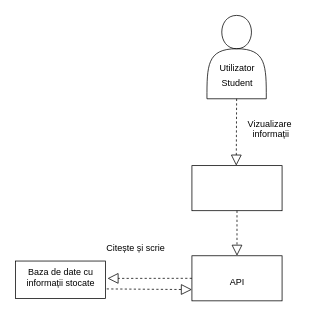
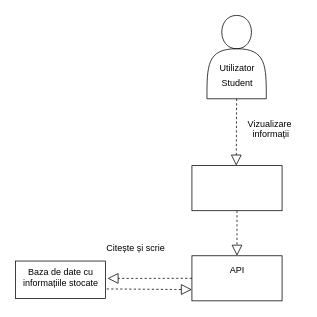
  <mxCell id="0" />
  <mxCell id="1" parent="0" />
  <mxCell id="2" value="" style="rounded=0;whiteSpace=wrap;html=1;" vertex="1" parent="1"><mxGeometry x="255" y="220" width="120" height="60" as="geometry" /></mxCell>
  <mxCell id="3" value="" style="shape=actor;whiteSpace=wrap;html=1;" vertex="1" parent="1"><mxGeometry x="275" y="20" width="79" height="111" as="geometry" /></mxCell>
  <mxCell id="4" value="" style="rounded=0;whiteSpace=wrap;html=1;" vertex="1" parent="1"><mxGeometry x="20" y="347" width="120" height="50" as="geometry" /></mxCell>
  <mxCell id="5" value="Baza de date cu" style="text;html=1;resizable=0;autosize=1;align=center;verticalAlign=middle;points=[];fillColor=none;strokeColor=none;rounded=0;" vertex="1" parent="1"><mxGeometry x="30" y="352" width="100" height="20" as="geometry" /></mxCell>
- <mxCell id="6" value="informații stocate" style="text;html=1;resizable=0;autosize=1;align=center;verticalAlign=middle;points=[];fillColor=none;strokeColor=none;rounded=0;" vertex="1" parent="1"><mxGeometry x="20" y="367" width="120" height="20" as="geometry" /></mxCell>
+ <mxCell id="6" value="informațiile stocate" style="text;html=1;resizable=0;autosize=1;align=center;verticalAlign=middle;points=[];fillColor=none;strokeColor=none;rounded=0;" vertex="1" parent="1"><mxGeometry x="20" y="367" width="120" height="20" as="geometry" /></mxCell>
  <mxCell id="7" value="Utilizator" style="text;html=1;resizable=0;autosize=1;align=center;verticalAlign=middle;points=[];fillColor=none;strokeColor=none;rounded=0;" vertex="1" parent="1"><mxGeometry x="285" y="80" width="60" height="20" as="geometry" /></mxCell>
  <mxCell id="8" value="Student" style="text;html=1;resizable=0;autosize=1;align=center;verticalAlign=middle;points=[];fillColor=none;strokeColor=none;rounded=0;" vertex="1" parent="1"><mxGeometry x="285" y="100" width="60" height="20" as="geometry" /></mxCell>
  <mxCell id="9" value="" style="endArrow=block;dashed=1;endFill=0;endSize=12;html=1;exitX=0.5;exitY=1;exitDx=0;exitDy=0;" edge="1" parent="1" source="3"><mxGeometry width="160" relative="1" as="geometry"><mxPoint x="314" y="170" as="sourcePoint" /><mxPoint x="314" y="220" as="targetPoint" /></mxGeometry></mxCell>
  <mxCell id="10" value="" style="endArrow=block;dashed=1;endFill=0;endSize=12;html=1;exitX=0.5;exitY=1;exitDx=0;exitDy=0;entryX=0.5;entryY=0;entryDx=0;entryDy=0;" edge="1" parent="1" source="2" target="11"><mxGeometry width="160" relative="1" as="geometry"><mxPoint x="314" y="290" as="sourcePoint" /><mxPoint x="314" y="330" as="targetPoint" /></mxGeometry></mxCell>
  <mxCell id="11" value="" style="rounded=0;whiteSpace=wrap;html=1;" vertex="1" parent="1"><mxGeometry x="255" y="340" width="120" height="60" as="geometry" /></mxCell>
- <mxCell id="12" value="API" style="text;html=1;resizable=0;autosize=1;align=center;verticalAlign=middle;points=[];fillColor=none;strokeColor=none;rounded=0;" vertex="1" parent="1"><mxGeometry x="300" y="365" width="30" height="20" as="geometry" /></mxCell>
+ <mxCell id="12" value="API" style="text;html=1;resizable=0;autosize=1;align=center;verticalAlign=middle;points=[];fillColor=none;strokeColor=none;rounded=0;" vertex="1" parent="1"><mxGeometry x="300" y="350" width="30" height="20" as="geometry" /></mxCell>
  <mxCell id="13" value="Citește și scrie" style="text;html=1;resizable=0;autosize=1;align=center;verticalAlign=middle;points=[];fillColor=none;strokeColor=none;rounded=0;" vertex="1" parent="1"><mxGeometry x="135" y="320" width="90" height="20" as="geometry" /></mxCell>
  <mxCell id="14" value="" style="endArrow=block;dashed=1;endFill=0;endSize=12;html=1;entryX=1.022;entryY=0.156;entryDx=0;entryDy=0;exitX=0;exitY=0.5;exitDx=0;exitDy=0;entryPerimeter=0;" edge="1" parent="1" source="11" target="6"><mxGeometry width="160" relative="1" as="geometry"><mxPoint x="315" y="400" as="sourcePoint" /><mxPoint x="315" y="470" as="targetPoint" /></mxGeometry></mxCell>
  <mxCell id="15" value="Vizualizare&amp;nbsp;" style="text;html=1;resizable=0;autosize=1;align=center;verticalAlign=middle;points=[];fillColor=none;strokeColor=none;rounded=0;" vertex="1" parent="1"><mxGeometry x="320" y="155" width="80" height="20" as="geometry" /></mxCell>
  <mxCell id="16" value="informații&lt;br&gt;" style="text;html=1;resizable=0;autosize=1;align=center;verticalAlign=middle;points=[];fillColor=none;strokeColor=none;rounded=0;" vertex="1" parent="1"><mxGeometry x="330" y="167.5" width="60" height="20" as="geometry" /></mxCell>
  <mxCell id="17" value="" style="endArrow=block;dashed=1;endFill=0;endSize=12;html=1;entryX=0;entryY=0.75;entryDx=0;entryDy=0;exitX=1.013;exitY=0.856;exitDx=0;exitDy=0;exitPerimeter=0;" edge="1" parent="1" source="6" target="11"><mxGeometry width="160" relative="1" as="geometry"><mxPoint x="80" y="420" as="sourcePoint" /><mxPoint x="240" y="420" as="targetPoint" /></mxGeometry></mxCell>
